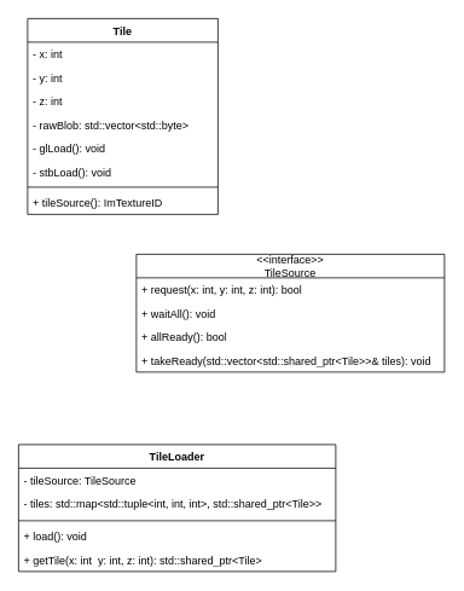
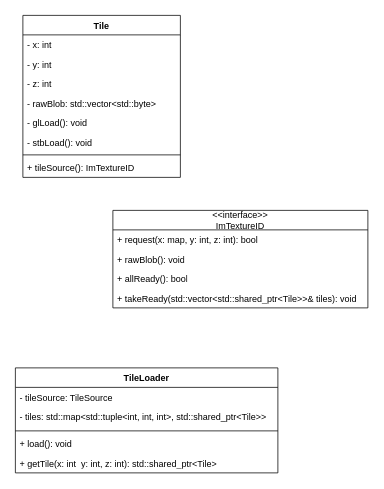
  <mxCell id="0" />
  <mxCell id="1" parent="0" />
  <mxCell id="2" value="Tile" style="swimlane;fontStyle=1;align=center;verticalAlign=top;childLayout=stackLayout;horizontal=1;startSize=26;horizontalStack=0;resizeParent=1;resizeParentMax=0;resizeLast=0;collapsible=1;marginBottom=0;whiteSpace=wrap;html=1;" parent="1" vertex="1"><mxGeometry x="30" y="20" width="210" height="216" as="geometry" /></mxCell>
  <mxCell id="3" value="- x: int" style="text;strokeColor=none;fillColor=none;align=left;verticalAlign=top;spacingLeft=4;spacingRight=4;overflow=hidden;rotatable=0;points=[[0,0.5],[1,0.5]];portConstraint=eastwest;whiteSpace=wrap;html=1;" parent="2" vertex="1"><mxGeometry y="26" width="210" height="26" as="geometry" /></mxCell>
  <mxCell id="4" value="- y: int" style="text;strokeColor=none;fillColor=none;align=left;verticalAlign=top;spacingLeft=4;spacingRight=4;overflow=hidden;rotatable=0;points=[[0,0.5],[1,0.5]];portConstraint=eastwest;whiteSpace=wrap;html=1;" parent="2" vertex="1"><mxGeometry y="52" width="210" height="26" as="geometry" /></mxCell>
  <mxCell id="5" value="- z: int" style="text;strokeColor=none;fillColor=none;align=left;verticalAlign=top;spacingLeft=4;spacingRight=4;overflow=hidden;rotatable=0;points=[[0,0.5],[1,0.5]];portConstraint=eastwest;whiteSpace=wrap;html=1;" parent="2" vertex="1"><mxGeometry y="78" width="210" height="26" as="geometry" /></mxCell>
  <mxCell id="6" value="- rawBlob: std::vector&amp;lt;std::byte&amp;gt;" style="text;strokeColor=none;fillColor=none;align=left;verticalAlign=top;spacingLeft=4;spacingRight=4;overflow=hidden;rotatable=0;points=[[0,0.5],[1,0.5]];portConstraint=eastwest;whiteSpace=wrap;html=1;" parent="2" vertex="1"><mxGeometry y="104" width="210" height="26" as="geometry" /></mxCell>
  <mxCell id="7" value="- glLoad(): void" style="text;strokeColor=none;fillColor=none;align=left;verticalAlign=top;spacingLeft=4;spacingRight=4;overflow=hidden;rotatable=0;points=[[0,0.5],[1,0.5]];portConstraint=eastwest;whiteSpace=wrap;html=1;" parent="2" vertex="1"><mxGeometry y="130" width="210" height="26" as="geometry" /></mxCell>
  <mxCell id="8" value="- stbLoad(): void" style="text;strokeColor=none;fillColor=none;align=left;verticalAlign=top;spacingLeft=4;spacingRight=4;overflow=hidden;rotatable=0;points=[[0,0.5],[1,0.5]];portConstraint=eastwest;whiteSpace=wrap;html=1;" parent="2" vertex="1"><mxGeometry y="156" width="210" height="26" as="geometry" /></mxCell>
  <mxCell id="9" value="" style="line;strokeWidth=1;fillColor=none;align=left;verticalAlign=middle;spacingTop=-1;spacingLeft=3;spacingRight=3;rotatable=0;labelPosition=right;points=[];portConstraint=eastwest;strokeColor=inherit;" parent="2" vertex="1"><mxGeometry y="182" width="210" height="8" as="geometry" /></mxCell>
  <mxCell id="10" value="+ tileSource():&amp;nbsp;ImTextureID" style="text;strokeColor=none;fillColor=none;align=left;verticalAlign=top;spacingLeft=4;spacingRight=4;overflow=hidden;rotatable=0;points=[[0,0.5],[1,0.5]];portConstraint=eastwest;whiteSpace=wrap;html=1;" parent="2" vertex="1"><mxGeometry y="190" width="210" height="26" as="geometry" /></mxCell>
  <mxCell id="11" value="TileLoader" style="swimlane;fontStyle=1;align=center;verticalAlign=top;childLayout=stackLayout;horizontal=1;startSize=26;horizontalStack=0;resizeParent=1;resizeParentMax=0;resizeLast=0;collapsible=1;marginBottom=0;whiteSpace=wrap;html=1;" parent="1" vertex="1"><mxGeometry x="20" y="490" width="350" height="140" as="geometry" /></mxCell>
  <mxCell id="12" value="- tileSource: TileSource" style="text;strokeColor=none;fillColor=none;align=left;verticalAlign=top;spacingLeft=4;spacingRight=4;overflow=hidden;rotatable=0;points=[[0,0.5],[1,0.5]];portConstraint=eastwest;whiteSpace=wrap;html=1;" parent="11" vertex="1"><mxGeometry y="26" width="350" height="26" as="geometry" /></mxCell>
  <mxCell id="13" value="- tiles: std::map&amp;lt;std::tuple&amp;lt;int, int, int&amp;gt;, std::shared_ptr&amp;lt;Tile&amp;gt;&amp;gt;" style="text;strokeColor=none;fillColor=none;align=left;verticalAlign=top;spacingLeft=4;spacingRight=4;overflow=hidden;rotatable=0;points=[[0,0.5],[1,0.5]];portConstraint=eastwest;whiteSpace=wrap;html=1;" parent="11" vertex="1"><mxGeometry y="52" width="350" height="28" as="geometry" /></mxCell>
  <mxCell id="14" value="" style="line;strokeWidth=1;fillColor=none;align=left;verticalAlign=middle;spacingTop=-1;spacingLeft=3;spacingRight=3;rotatable=0;labelPosition=right;points=[];portConstraint=eastwest;strokeColor=inherit;" parent="11" vertex="1"><mxGeometry y="80" width="350" height="8" as="geometry" /></mxCell>
  <mxCell id="15" value="+ load(): void" style="text;strokeColor=none;fillColor=none;align=left;verticalAlign=top;spacingLeft=4;spacingRight=4;overflow=hidden;rotatable=0;points=[[0,0.5],[1,0.5]];portConstraint=eastwest;whiteSpace=wrap;html=1;" parent="11" vertex="1"><mxGeometry y="88" width="350" height="26" as="geometry" /></mxCell>
  <mxCell id="16" value="+ getTile(x: int&amp;nbsp; y: int, z: int): std::shared_ptr&amp;lt;Tile&amp;gt;" style="text;strokeColor=none;fillColor=none;align=left;verticalAlign=top;spacingLeft=4;spacingRight=4;overflow=hidden;rotatable=0;points=[[0,0.5],[1,0.5]];portConstraint=eastwest;whiteSpace=wrap;html=1;" parent="11" vertex="1"><mxGeometry y="114" width="350" height="26" as="geometry" /></mxCell>
- <mxCell id="17" value="&amp;lt;&amp;lt;interface&amp;gt;&amp;gt;&lt;br&gt;TileSource" style="swimlane;fontStyle=0;childLayout=stackLayout;horizontal=1;startSize=26;fillColor=none;horizontalStack=0;resizeParent=1;resizeParentMax=0;resizeLast=0;collapsible=1;marginBottom=0;whiteSpace=wrap;html=1;" parent="1" vertex="1"><mxGeometry x="150" y="280" width="340" height="130" as="geometry" /></mxCell>
- <mxCell id="18" value="+ request(x: int, y: int, z: int): bool" style="text;strokeColor=none;fillColor=none;align=left;verticalAlign=top;spacingLeft=4;spacingRight=4;overflow=hidden;rotatable=0;points=[[0,0.5],[1,0.5]];portConstraint=eastwest;whiteSpace=wrap;html=1;" parent="17" vertex="1"><mxGeometry y="26" width="340" height="26" as="geometry" /></mxCell>
- <mxCell id="19" value="+ waitAll(): void" style="text;strokeColor=none;fillColor=none;align=left;verticalAlign=top;spacingLeft=4;spacingRight=4;overflow=hidden;rotatable=0;points=[[0,0.5],[1,0.5]];portConstraint=eastwest;whiteSpace=wrap;html=1;" parent="17" vertex="1"><mxGeometry y="52" width="340" height="26" as="geometry" /></mxCell>
+ <mxCell id="17" value="&amp;lt;&amp;lt;interface&amp;gt;&amp;gt;&lt;br&gt;ImTextureID" style="swimlane;fontStyle=0;childLayout=stackLayout;horizontal=1;startSize=26;fillColor=none;horizontalStack=0;resizeParent=1;resizeParentMax=0;resizeLast=0;collapsible=1;marginBottom=0;whiteSpace=wrap;html=1;" parent="1" vertex="1"><mxGeometry x="150" y="280" width="340" height="130" as="geometry" /></mxCell>
+ <mxCell id="18" value="+ request(x: map, y: int, z: int): bool" style="text;strokeColor=none;fillColor=none;align=left;verticalAlign=top;spacingLeft=4;spacingRight=4;overflow=hidden;rotatable=0;points=[[0,0.5],[1,0.5]];portConstraint=eastwest;whiteSpace=wrap;html=1;" parent="17" vertex="1"><mxGeometry y="26" width="340" height="26" as="geometry" /></mxCell>
+ <mxCell id="19" value="+ rawBlob(): void" style="text;strokeColor=none;fillColor=none;align=left;verticalAlign=top;spacingLeft=4;spacingRight=4;overflow=hidden;rotatable=0;points=[[0,0.5],[1,0.5]];portConstraint=eastwest;whiteSpace=wrap;html=1;" parent="17" vertex="1"><mxGeometry y="52" width="340" height="26" as="geometry" /></mxCell>
  <mxCell id="20" value="+ allReady(): bool" style="text;strokeColor=none;fillColor=none;align=left;verticalAlign=top;spacingLeft=4;spacingRight=4;overflow=hidden;rotatable=0;points=[[0,0.5],[1,0.5]];portConstraint=eastwest;whiteSpace=wrap;html=1;" parent="17" vertex="1"><mxGeometry y="78" width="340" height="26" as="geometry" /></mxCell>
  <mxCell id="21" value="+ takeReady(std::vector&amp;lt;std::shared_ptr&amp;lt;Tile&amp;gt;&amp;gt;&amp;amp; tiles): void" style="text;strokeColor=none;fillColor=none;align=left;verticalAlign=top;spacingLeft=4;spacingRight=4;overflow=hidden;rotatable=0;points=[[0,0.5],[1,0.5]];portConstraint=eastwest;whiteSpace=wrap;html=1;" parent="17" vertex="1"><mxGeometry y="104" width="340" height="26" as="geometry" /></mxCell>
